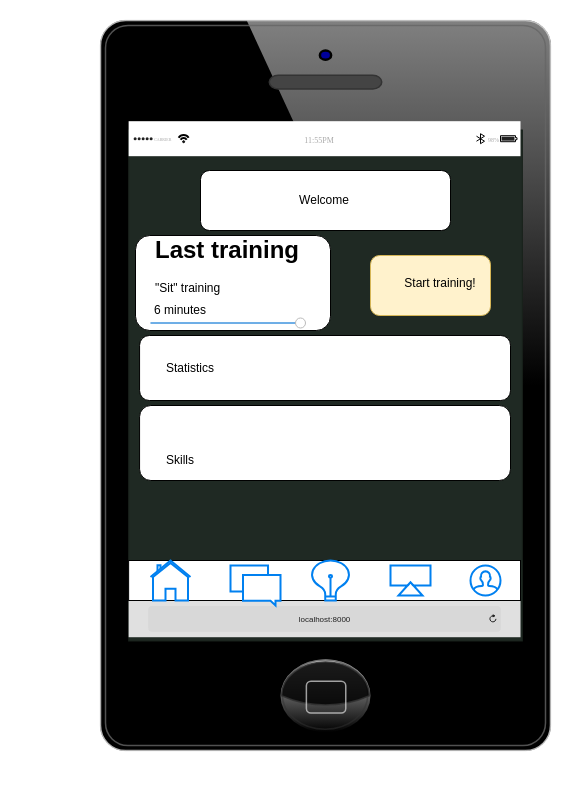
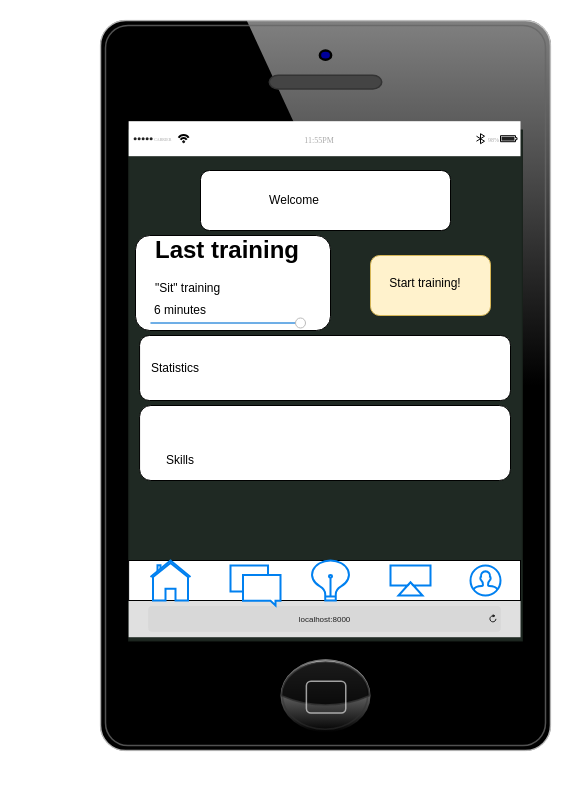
  <mxCell id="0" />
  <mxCell id="1" parent="0" />
  <mxCell id="2" value="" style="group" vertex="1" connectable="0" parent="1"><mxGeometry x="20" y="55" width="530" height="730" as="geometry" /></mxCell>
  <mxCell id="3" value="" style="group" vertex="1" connectable="0" parent="2"><mxGeometry x="80" y="-35" width="450.0" height="730.0" as="geometry" /></mxCell>
  <mxCell id="4" value="" style="verticalLabelPosition=bottom;verticalAlign=top;html=1;shadow=0;dashed=0;strokeWidth=1;shape=mxgraph.ios.iPhone;bgStyle=bgGreen;fillColor=#aaaaaa;sketch=0;" vertex="1" parent="3"><mxGeometry width="450.0" height="730.0" as="geometry" /></mxCell>
  <mxCell id="5" value="" style="html=1;strokeWidth=1;shadow=0;dashed=0;shape=mxgraph.ios7ui.appBar;fillColor=#ffffff;gradientColor=none;sketch=0;hachureGap=4;pointerEvents=0;fontFamily=Architects Daughter;fontSource=https%3A%2F%2Ffonts.googleapis.com%2Fcss%3Ffamily%3DArchitects%2BDaughter;fontSize=20;" vertex="1" parent="3"><mxGeometry x="28.13" y="100.69" width="391.87" height="35" as="geometry" /></mxCell>
  <mxCell id="6" value="CARRIER" style="shape=rect;align=left;fontSize=8;spacingLeft=24;fontSize=4;fontColor=#aaaaaa;strokeColor=none;fillColor=none;spacingTop=4;sketch=0;hachureGap=4;pointerEvents=0;fontFamily=Architects Daughter;fontSource=https%3A%2F%2Ffonts.googleapis.com%2Fcss%3Ffamily%3DArchitects%2BDaughter;" vertex="1" parent="5"><mxGeometry y="0.5" width="50" height="13" relative="1" as="geometry"><mxPoint y="-6.5" as="offset" /></mxGeometry></mxCell>
  <mxCell id="7" value="11:55PM" style="shape=rect;fontSize=8;fontColor=#aaaaaa;strokeColor=none;fillColor=none;spacingTop=4;sketch=0;hachureGap=4;pointerEvents=0;fontFamily=Architects Daughter;fontSource=https%3A%2F%2Ffonts.googleapis.com%2Fcss%3Ffamily%3DArchitects%2BDaughter;" vertex="1" parent="5"><mxGeometry x="0.5" y="0.5" width="50" height="13" relative="1" as="geometry"><mxPoint x="-30" y="-6.5" as="offset" /></mxGeometry></mxCell>
  <mxCell id="8" value="98%" style="shape=rect;align=right;fontSize=8;spacingRight=19;fontSize=6;fontColor=#aaaaaa;strokeColor=none;fillColor=none;spacingTop=4;sketch=0;hachureGap=4;pointerEvents=0;fontFamily=Architects Daughter;fontSource=https%3A%2F%2Ffonts.googleapis.com%2Fcss%3Ffamily%3DArchitects%2BDaughter;" vertex="1" parent="5"><mxGeometry x="1" y="0.5" width="45" height="13" relative="1" as="geometry"><mxPoint x="-45" y="-6.5" as="offset" /></mxGeometry></mxCell>
  <mxCell id="9" value="localhost:8000" style="html=1;strokeWidth=1;shadow=0;dashed=0;shape=mxgraph.ios7ui.url;fillColor=#e0e0e0;strokeColor=#c0c0c0;buttonText=;strokeColor2=#222222;fontColor=#222222;fontSize=8;spacingTop=2;align=center;" vertex="1" parent="3"><mxGeometry x="28.13" y="580" width="391.87" height="36.72" as="geometry" /></mxCell>
  <mxCell id="10" value="" style="rounded=0;whiteSpace=wrap;html=1;" vertex="1" parent="3"><mxGeometry x="28.13" y="540" width="391.87" height="40" as="geometry" /></mxCell>
  <mxCell id="11" value="" style="html=1;verticalLabelPosition=bottom;align=center;labelBackgroundColor=#ffffff;verticalAlign=top;strokeWidth=2;strokeColor=#0080F0;shadow=0;dashed=0;shape=mxgraph.ios7.icons.user;" vertex="1" parent="3"><mxGeometry x="370" y="545" width="30" height="30" as="geometry" /></mxCell>
  <mxCell id="12" value="" style="html=1;verticalLabelPosition=bottom;align=center;labelBackgroundColor=#ffffff;verticalAlign=top;strokeWidth=2;strokeColor=#0080F0;shadow=0;dashed=0;shape=mxgraph.ios7.icons.home;" vertex="1" parent="3"><mxGeometry x="50.0" y="540" width="40" height="40" as="geometry" /></mxCell>
  <mxCell id="13" value="" style="html=1;verticalLabelPosition=bottom;align=center;labelBackgroundColor=#ffffff;verticalAlign=top;strokeWidth=2;strokeColor=#0080F0;shadow=0;dashed=0;shape=mxgraph.ios7.icons.messages;" vertex="1" parent="3"><mxGeometry x="130" y="545" width="50" height="40" as="geometry" /></mxCell>
  <mxCell id="14" value="" style="html=1;verticalLabelPosition=bottom;align=center;labelBackgroundColor=#ffffff;verticalAlign=top;strokeWidth=2;strokeColor=#0080F0;shadow=0;dashed=0;shape=mxgraph.ios7.icons.lightbulb;" vertex="1" parent="3"><mxGeometry x="210" y="540" width="40" height="40" as="geometry" /></mxCell>
  <mxCell id="15" value="" style="html=1;verticalLabelPosition=bottom;align=center;labelBackgroundColor=#ffffff;verticalAlign=top;strokeWidth=2;strokeColor=#0080F0;shadow=0;dashed=0;shape=mxgraph.ios7.icons.move_to_folder;" vertex="1" parent="3"><mxGeometry x="290" y="545" width="40" height="30" as="geometry" /></mxCell>
  <mxCell id="16" value="" style="rounded=1;whiteSpace=wrap;html=1;" vertex="1" parent="3"><mxGeometry x="100" y="150" width="250" height="60" as="geometry" /></mxCell>
- <mxCell id="17" value="Welcome" style="text;html=1;strokeColor=none;fillColor=none;align=center;verticalAlign=middle;whiteSpace=wrap;rounded=0;" vertex="1" parent="3"><mxGeometry x="159.07" y="162.5" width="130" height="35" as="geometry" /></mxCell>
+ <mxCell id="17" value="Welcome" style="text;html=1;strokeColor=none;fillColor=none;align=center;verticalAlign=middle;whiteSpace=wrap;rounded=0;" vertex="1" parent="3"><mxGeometry x="129.07" y="162.5" width="130" height="35" as="geometry" /></mxCell>
  <mxCell id="18" value="" style="rounded=1;whiteSpace=wrap;html=1;" vertex="1" parent="3"><mxGeometry x="35" y="215" width="195" height="95" as="geometry" /></mxCell>
  <mxCell id="19" value="&lt;h1&gt;Last training&lt;/h1&gt;&lt;p&gt;&quot;Sit&quot; training&lt;/p&gt;" style="text;html=1;strokeColor=none;fillColor=none;spacing=5;spacingTop=-20;whiteSpace=wrap;overflow=hidden;rounded=0;" vertex="1" parent="3"><mxGeometry x="50" y="210" width="180" height="70" as="geometry" /></mxCell>
  <mxCell id="20" value="6 minutes" style="text;html=1;strokeColor=none;fillColor=none;align=center;verticalAlign=middle;whiteSpace=wrap;rounded=0;" vertex="1" parent="3"><mxGeometry x="50" y="275" width="60" height="30" as="geometry" /></mxCell>
  <mxCell id="21" value="" style="html=1;verticalLabelPosition=bottom;labelBackgroundColor=#ffffff;verticalAlign=top;shadow=0;dashed=0;strokeWidth=1;shape=mxgraph.ios7ui.slider;barPos=100;strokeColor=#0080f0;strokeColor2=#a0a0a0;" vertex="1" parent="3"><mxGeometry x="50" y="295" width="150" height="15" as="geometry" /></mxCell>
  <mxCell id="22" value="" style="rounded=1;whiteSpace=wrap;html=1;align=left;" vertex="1" parent="3"><mxGeometry x="39.07" y="315" width="370.93" height="65" as="geometry" /></mxCell>
  <mxCell id="23" value="" style="rounded=1;whiteSpace=wrap;html=1;fillColor=#fff2cc;strokeColor=#d6b656;" vertex="1" parent="3"><mxGeometry x="270" y="235" width="120" height="60" as="geometry" /></mxCell>
- <mxCell id="24" value="Start training!" style="text;html=1;strokeColor=none;fillColor=none;align=center;verticalAlign=middle;whiteSpace=wrap;rounded=0;" vertex="1" parent="3"><mxGeometry x="295" y="247.5" width="90" height="30" as="geometry" /></mxCell>
+ <mxCell id="24" value="Start training!" style="text;html=1;strokeColor=none;fillColor=none;align=center;verticalAlign=middle;whiteSpace=wrap;rounded=0;" vertex="1" parent="3"><mxGeometry x="280" y="247.5" width="90" height="30" as="geometry" /></mxCell>
  <mxCell id="25" value="" style="rounded=1;whiteSpace=wrap;html=1;" vertex="1" parent="3"><mxGeometry x="39.07" y="385" width="370.93" height="75" as="geometry" /></mxCell>
  <mxCell id="26" value="Skills" style="text;html=1;strokeColor=none;fillColor=none;align=center;verticalAlign=middle;whiteSpace=wrap;rounded=0;" vertex="1" parent="3"><mxGeometry x="50" y="425" width="60" height="30" as="geometry" /></mxCell>
- <mxCell id="27" value="Statistics" style="text;html=1;strokeColor=none;fillColor=none;align=center;verticalAlign=middle;whiteSpace=wrap;rounded=0;" vertex="1" parent="3"><mxGeometry x="60" y="332.5" width="60" height="30" as="geometry" /></mxCell>
+ <mxCell id="27" value="Statistics" style="text;html=1;strokeColor=none;fillColor=none;align=center;verticalAlign=middle;whiteSpace=wrap;rounded=0;" vertex="1" parent="3"><mxGeometry x="45" y="332.5" width="60" height="30" as="geometry" /></mxCell>
